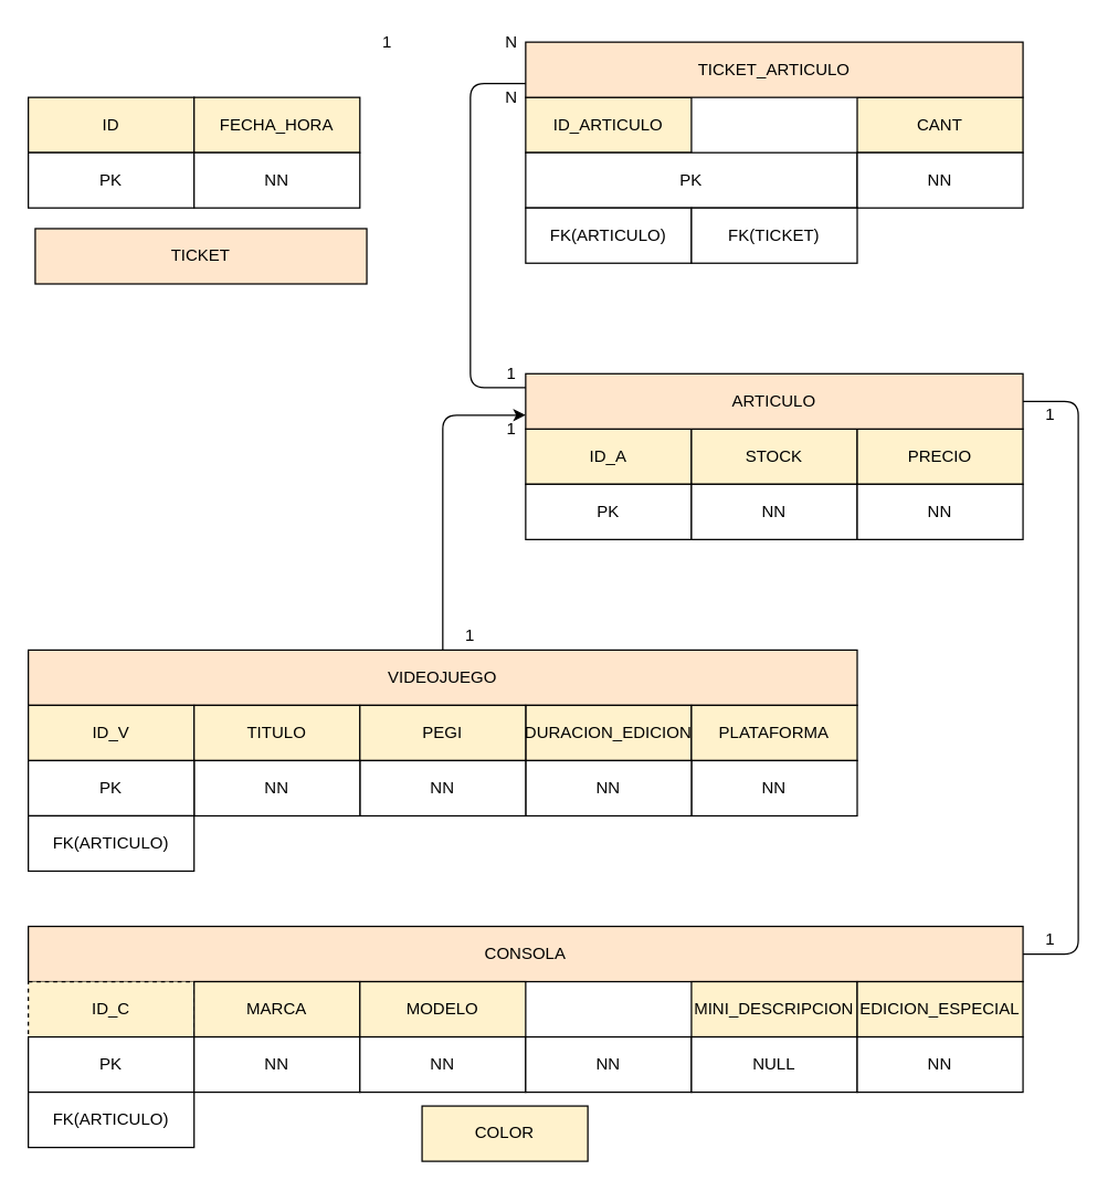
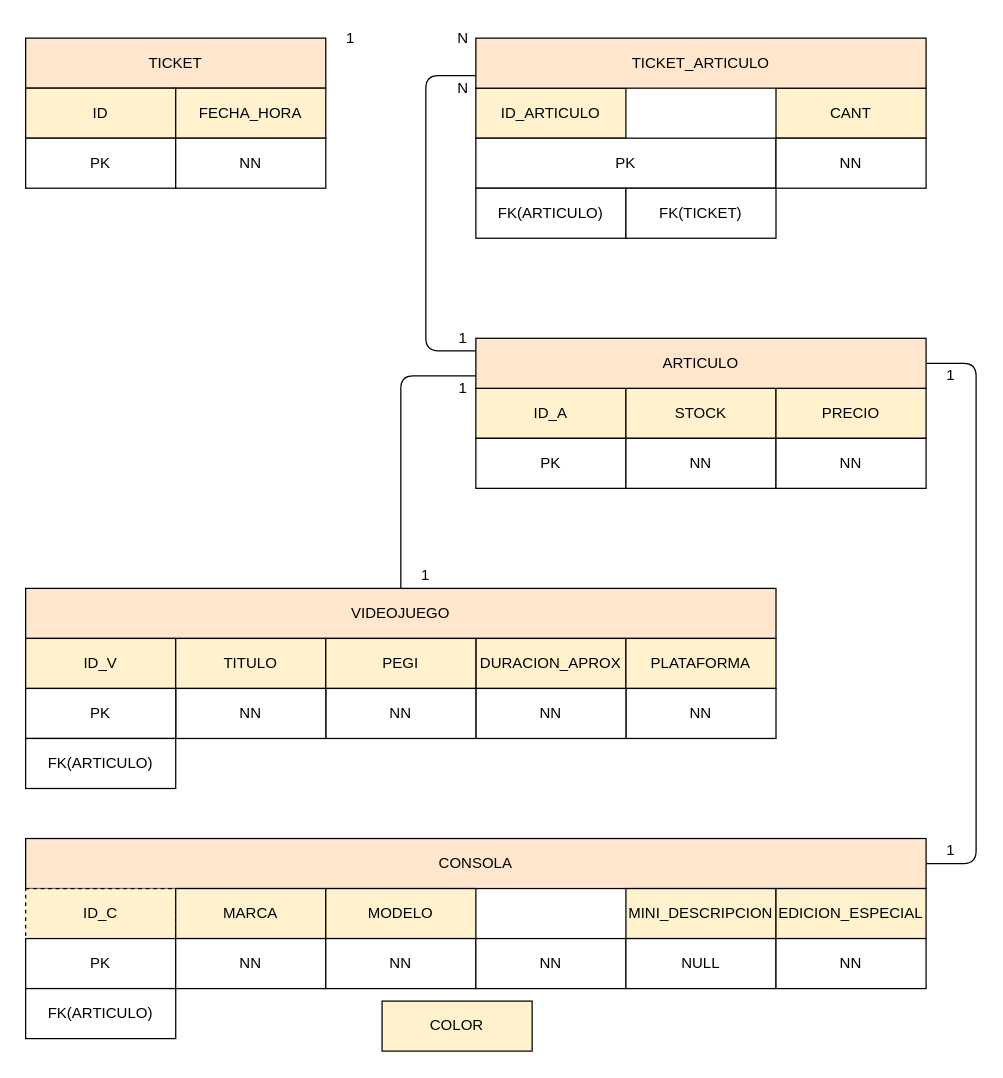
  <mxCell id="0" />
  <mxCell id="1" parent="0" />
- <mxCell id="2" value="TICKET" style="rounded=0;whiteSpace=wrap;html=1;fillColor=#ffe6cc;" vertex="1" parent="1"><mxGeometry x="25" y="165" width="240" height="40" as="geometry" /></mxCell>
+ <mxCell id="2" value="TICKET" style="rounded=0;whiteSpace=wrap;html=1;fillColor=#ffe6cc;" vertex="1" parent="1"><mxGeometry x="20" y="30" width="240" height="40" as="geometry" /></mxCell>
  <mxCell id="3" value="ID" style="rounded=0;whiteSpace=wrap;html=1;fillColor=#fff2cc;" vertex="1" parent="1"><mxGeometry x="20" y="70" width="120" height="40" as="geometry" /></mxCell>
  <mxCell id="4" value="FECHA_HORA" style="rounded=0;whiteSpace=wrap;html=1;fillColor=#fff2cc;" vertex="1" parent="1"><mxGeometry x="140" y="70" width="120" height="40" as="geometry" /></mxCell>
  <mxCell id="5" value="PK" style="rounded=0;whiteSpace=wrap;html=1;" vertex="1" parent="1"><mxGeometry x="20" y="110" width="120" height="40" as="geometry" /></mxCell>
  <mxCell id="6" value="NN" style="rounded=0;whiteSpace=wrap;html=1;" vertex="1" parent="1"><mxGeometry x="140" y="110" width="120" height="40" as="geometry" /></mxCell>
  <mxCell id="7" value="ID_A" style="rounded=0;whiteSpace=wrap;html=1;fillColor=#fff2cc;" vertex="1" parent="1"><mxGeometry x="380" y="310" width="120" height="40" as="geometry" /></mxCell>
  <mxCell id="8" value="STOCK" style="rounded=0;whiteSpace=wrap;html=1;fillColor=#fff2cc;" vertex="1" parent="1"><mxGeometry x="500" y="310" width="120" height="40" as="geometry" /></mxCell>
  <mxCell id="9" value="PRECIO" style="rounded=0;whiteSpace=wrap;html=1;fillColor=#fff2cc;" vertex="1" parent="1"><mxGeometry x="620" y="310" width="120" height="40" as="geometry" /></mxCell>
  <mxCell id="10" value="PK" style="rounded=0;whiteSpace=wrap;html=1;" vertex="1" parent="1"><mxGeometry x="380" y="350" width="120" height="40" as="geometry" /></mxCell>
  <mxCell id="11" value="NN" style="rounded=0;whiteSpace=wrap;html=1;" vertex="1" parent="1"><mxGeometry x="500" y="350" width="120" height="40" as="geometry" /></mxCell>
  <mxCell id="12" value="NN" style="rounded=0;whiteSpace=wrap;html=1;" vertex="1" parent="1"><mxGeometry x="620" y="350" width="120" height="40" as="geometry" /></mxCell>
  <mxCell id="13" value="ARTICULO" style="rounded=0;whiteSpace=wrap;html=1;fillColor=#ffe6cc;" vertex="1" parent="1"><mxGeometry x="380" y="270" width="360" height="40" as="geometry" /></mxCell>
  <mxCell id="14" value="ID_ARTICULO" style="rounded=0;whiteSpace=wrap;html=1;fillColor=#fff2cc;" vertex="1" parent="1"><mxGeometry x="380" y="70" width="120" height="40" as="geometry" /></mxCell>
  <mxCell id="15" value="CANT" style="rounded=0;whiteSpace=wrap;html=1;fillColor=#fff2cc;" vertex="1" parent="1"><mxGeometry x="620" y="70" width="120" height="40" as="geometry" /></mxCell>
  <mxCell id="16" value="TICKET_ARTICULO" style="rounded=0;whiteSpace=wrap;html=1;fillColor=#ffe6cc;" vertex="1" parent="1"><mxGeometry x="380" y="30" width="360" height="40" as="geometry" /></mxCell>
  <mxCell id="17" value="PK" style="rounded=0;whiteSpace=wrap;html=1;" vertex="1" parent="1"><mxGeometry x="380" y="110" width="240" height="40" as="geometry" /></mxCell>
  <mxCell id="18" value="NN" style="rounded=0;whiteSpace=wrap;html=1;" vertex="1" parent="1"><mxGeometry x="620" y="110" width="120" height="40" as="geometry" /></mxCell>
  <mxCell id="19" value="FK(ARTICULO)" style="rounded=0;whiteSpace=wrap;html=1;" vertex="1" parent="1"><mxGeometry x="380" y="150" width="120" height="40" as="geometry" /></mxCell>
  <mxCell id="20" value="FK(TICKET)" style="rounded=0;whiteSpace=wrap;html=1;" vertex="1" parent="1"><mxGeometry x="500" y="150" width="120" height="40" as="geometry" /></mxCell>
  <mxCell id="21" value="" style="endArrow=none;html=1;exitX=0;exitY=0.75;exitDx=0;exitDy=0;entryX=0;entryY=0.25;entryDx=0;entryDy=0;" edge="1" parent="1" source="16" target="13"><mxGeometry width="50" height="50" relative="1" as="geometry"><mxPoint x="600" y="490" as="sourcePoint" /><mxPoint x="620" y="260" as="targetPoint" /><Array as="points"><mxPoint x="340" y="60" /><mxPoint x="340" y="280" /></Array></mxGeometry></mxCell>
  <mxCell id="22" value="VIDEOJUEGO" style="rounded=0;whiteSpace=wrap;html=1;fillColor=#ffe6cc;" vertex="1" parent="1"><mxGeometry x="20" y="470" width="600" height="40" as="geometry" /></mxCell>
  <mxCell id="23" value="ID_V" style="rounded=0;whiteSpace=wrap;html=1;fillColor=#fff2cc;" vertex="1" parent="1"><mxGeometry x="20" y="510" width="120" height="40" as="geometry" /></mxCell>
- <mxCell id="24" value="DURACION_EDICION" style="rounded=0;whiteSpace=wrap;html=1;fillColor=#fff2cc;" vertex="1" parent="1"><mxGeometry x="380" y="510" width="120" height="40" as="geometry" /></mxCell>
+ <mxCell id="24" value="DURACION_APROX" style="rounded=0;whiteSpace=wrap;html=1;fillColor=#fff2cc;" vertex="1" parent="1"><mxGeometry x="380" y="510" width="120" height="40" as="geometry" /></mxCell>
  <mxCell id="25" value="PLATAFORMA" style="rounded=0;whiteSpace=wrap;html=1;fillColor=#fff2cc;" vertex="1" parent="1"><mxGeometry x="500" y="510" width="120" height="40" as="geometry" /></mxCell>
  <mxCell id="26" value="TITULO" style="rounded=0;whiteSpace=wrap;html=1;fillColor=#fff2cc;" vertex="1" parent="1"><mxGeometry x="140" y="510" width="120" height="40" as="geometry" /></mxCell>
  <mxCell id="27" value="PEGI" style="rounded=0;whiteSpace=wrap;html=1;fillColor=#fff2cc;" vertex="1" parent="1"><mxGeometry x="260" y="510" width="120" height="40" as="geometry" /></mxCell>
  <mxCell id="28" value="NN" style="rounded=0;whiteSpace=wrap;html=1;" vertex="1" parent="1"><mxGeometry x="500" y="550" width="120" height="40" as="geometry" /></mxCell>
  <mxCell id="29" value="NN" style="rounded=0;whiteSpace=wrap;html=1;" vertex="1" parent="1"><mxGeometry x="380" y="550" width="120" height="40" as="geometry" /></mxCell>
  <mxCell id="30" value="NN" style="rounded=0;whiteSpace=wrap;html=1;" vertex="1" parent="1"><mxGeometry x="260" y="550" width="120" height="40" as="geometry" /></mxCell>
  <mxCell id="31" value="NN" style="rounded=0;whiteSpace=wrap;html=1;" vertex="1" parent="1"><mxGeometry x="140" y="550" width="120" height="40" as="geometry" /></mxCell>
  <mxCell id="32" value="PK" style="rounded=0;whiteSpace=wrap;html=1;" vertex="1" parent="1"><mxGeometry x="20" y="550" width="120" height="40" as="geometry" /></mxCell>
  <mxCell id="33" value="FK(ARTICULO)" style="rounded=0;whiteSpace=wrap;html=1;" vertex="1" parent="1"><mxGeometry x="20" y="590" width="120" height="40" as="geometry" /></mxCell>
- <mxCell id="34" value="" style="endArrow=classic;html=1;strokeColor=#000000;exitX=0.5;exitY=0;exitDx=0;exitDy=0;entryX=0;entryY=0.75;entryDx=0;entryDy=0;" edge="1" parent="1" source="22" target="13"><mxGeometry width="50" height="50" relative="1" as="geometry"><mxPoint x="390" y="350" as="sourcePoint" /><mxPoint x="440" y="300" as="targetPoint" /><Array as="points"><mxPoint x="320" y="300" /></Array></mxGeometry></mxCell>
+ <mxCell id="34" value="" style="endArrow=none;html=1;strokeColor=#000000;exitX=0.5;exitY=0;exitDx=0;exitDy=0;entryX=0;entryY=0.75;entryDx=0;entryDy=0;" edge="1" parent="1" source="22" target="13"><mxGeometry width="50" height="50" relative="1" as="geometry"><mxPoint x="390" y="350" as="sourcePoint" /><mxPoint x="440" y="300" as="targetPoint" /><Array as="points"><mxPoint x="320" y="300" /></Array></mxGeometry></mxCell>
  <mxCell id="35" value="CONSOLA" style="rounded=0;whiteSpace=wrap;html=1;fillColor=#ffe6cc;" vertex="1" parent="1"><mxGeometry x="20" y="670" width="720" height="40" as="geometry" /></mxCell>
  <mxCell id="36" value="ID_C" style="rounded=0;whiteSpace=wrap;html=1;fillColor=#fff2cc;dashed=1;" vertex="1" parent="1"><mxGeometry x="20" y="710" width="120" height="40" as="geometry" /></mxCell>
  <mxCell id="37" value="MARCA&lt;span style=&quot;color: rgba(0 , 0 , 0 , 0) ; font-family: monospace ; font-size: 0px&quot;&gt;%3CmxGraphModel%3E%3Croot%3E%3CmxCell%20id%3D%220%22%2F%3E%3CmxCell%20id%3D%221%22%20parent%3D%220%22%2F%3E%3CmxCell%20id%3D%222%22%20value%3D%22ID_C%22%20style%3D%22rounded%3D0%3BwhiteSpace%3Dwrap%3Bhtml%3D1%3BfillColor%3D%23fff2cc%3B%22%20vertex%3D%221%22%20parent%3D%221%22%3E%3CmxGeometry%20x%3D%2240%22%20y%3D%22720%22%20width%3D%22120%22%20height%3D%2240%22%20as%3D%22geometry%22%2F%3E%3C%2FmxCell%3E%3C%2Froot%3E%3C%2FmxGraphModel%3E&lt;/span&gt;" style="rounded=0;whiteSpace=wrap;html=1;fillColor=#fff2cc;" vertex="1" parent="1"><mxGeometry x="140" y="710" width="120" height="40" as="geometry" /></mxCell>
  <mxCell id="38" value="MODELO" style="rounded=0;whiteSpace=wrap;html=1;fillColor=#fff2cc;" vertex="1" parent="1"><mxGeometry x="260" y="710" width="120" height="40" as="geometry" /></mxCell>
  <mxCell id="39" value="COLOR" style="rounded=0;whiteSpace=wrap;html=1;fillColor=#fff2cc;" vertex="1" parent="1"><mxGeometry x="305" y="800" width="120" height="40" as="geometry" /></mxCell>
  <mxCell id="40" value="MINI_DESCRIPCION" style="rounded=0;whiteSpace=wrap;html=1;fillColor=#fff2cc;" vertex="1" parent="1"><mxGeometry x="500" y="710" width="120" height="40" as="geometry" /></mxCell>
  <mxCell id="41" value="EDICION_ESPECIAL" style="rounded=0;whiteSpace=wrap;html=1;fillColor=#fff2cc;" vertex="1" parent="1"><mxGeometry x="620" y="710" width="120" height="40" as="geometry" /></mxCell>
  <mxCell id="42" value="" style="endArrow=none;html=1;strokeColor=#000000;exitX=1;exitY=0.5;exitDx=0;exitDy=0;entryX=1;entryY=0.5;entryDx=0;entryDy=0;" edge="1" parent="1" source="35" target="13"><mxGeometry width="50" height="50" relative="1" as="geometry"><mxPoint x="390" y="550" as="sourcePoint" /><mxPoint x="440" y="500" as="targetPoint" /><Array as="points"><mxPoint x="780" y="690" /><mxPoint x="780" y="290" /></Array></mxGeometry></mxCell>
  <mxCell id="43" value="PK" style="rounded=0;whiteSpace=wrap;html=1;" vertex="1" parent="1"><mxGeometry x="20" y="750" width="120" height="40" as="geometry" /></mxCell>
  <mxCell id="44" value="FK(ARTICULO)" style="rounded=0;whiteSpace=wrap;html=1;" vertex="1" parent="1"><mxGeometry x="20" y="790" width="120" height="40" as="geometry" /></mxCell>
  <mxCell id="45" value="NN" style="rounded=0;whiteSpace=wrap;html=1;" vertex="1" parent="1"><mxGeometry x="140" y="750" width="120" height="40" as="geometry" /></mxCell>
  <mxCell id="46" value="NN" style="rounded=0;whiteSpace=wrap;html=1;" vertex="1" parent="1"><mxGeometry x="260" y="750" width="120" height="40" as="geometry" /></mxCell>
  <mxCell id="47" value="NN" style="rounded=0;whiteSpace=wrap;html=1;" vertex="1" parent="1"><mxGeometry x="380" y="750" width="120" height="40" as="geometry" /></mxCell>
  <mxCell id="48" value="NULL" style="rounded=0;whiteSpace=wrap;html=1;" vertex="1" parent="1"><mxGeometry x="500" y="750" width="120" height="40" as="geometry" /></mxCell>
  <mxCell id="49" value="NN" style="rounded=0;whiteSpace=wrap;html=1;" vertex="1" parent="1"><mxGeometry x="620" y="750" width="120" height="40" as="geometry" /></mxCell>
  <mxCell id="50" value="1" style="text;html=1;strokeColor=none;fillColor=none;align=center;verticalAlign=middle;whiteSpace=wrap;rounded=0;" vertex="1" parent="1"><mxGeometry x="260" y="20" width="40" height="20" as="geometry" /></mxCell>
  <mxCell id="51" value="N" style="text;html=1;strokeColor=none;fillColor=none;align=center;verticalAlign=middle;whiteSpace=wrap;rounded=0;" vertex="1" parent="1"><mxGeometry x="350" y="20" width="40" height="20" as="geometry" /></mxCell>
  <mxCell id="52" value="N" style="text;html=1;strokeColor=none;fillColor=none;align=center;verticalAlign=middle;whiteSpace=wrap;rounded=0;" vertex="1" parent="1"><mxGeometry x="350" y="60" width="40" height="20" as="geometry" /></mxCell>
  <mxCell id="53" value="1" style="text;html=1;strokeColor=none;fillColor=none;align=center;verticalAlign=middle;whiteSpace=wrap;rounded=0;" vertex="1" parent="1"><mxGeometry x="350" y="260" width="40" height="20" as="geometry" /></mxCell>
  <mxCell id="54" value="1" style="text;html=1;strokeColor=none;fillColor=none;align=center;verticalAlign=middle;whiteSpace=wrap;rounded=0;" vertex="1" parent="1"><mxGeometry x="320" y="450" width="40" height="20" as="geometry" /></mxCell>
  <mxCell id="55" value="1" style="text;html=1;strokeColor=none;fillColor=none;align=center;verticalAlign=middle;whiteSpace=wrap;rounded=0;" vertex="1" parent="1"><mxGeometry x="350" y="300" width="40" height="20" as="geometry" /></mxCell>
  <mxCell id="56" value="1" style="text;html=1;strokeColor=none;fillColor=none;align=center;verticalAlign=middle;whiteSpace=wrap;rounded=0;" vertex="1" parent="1"><mxGeometry x="740" y="290" width="40" height="20" as="geometry" /></mxCell>
  <mxCell id="57" value="1" style="text;html=1;strokeColor=none;fillColor=none;align=center;verticalAlign=middle;whiteSpace=wrap;rounded=0;" vertex="1" parent="1"><mxGeometry x="740" y="670" width="40" height="20" as="geometry" /></mxCell>
